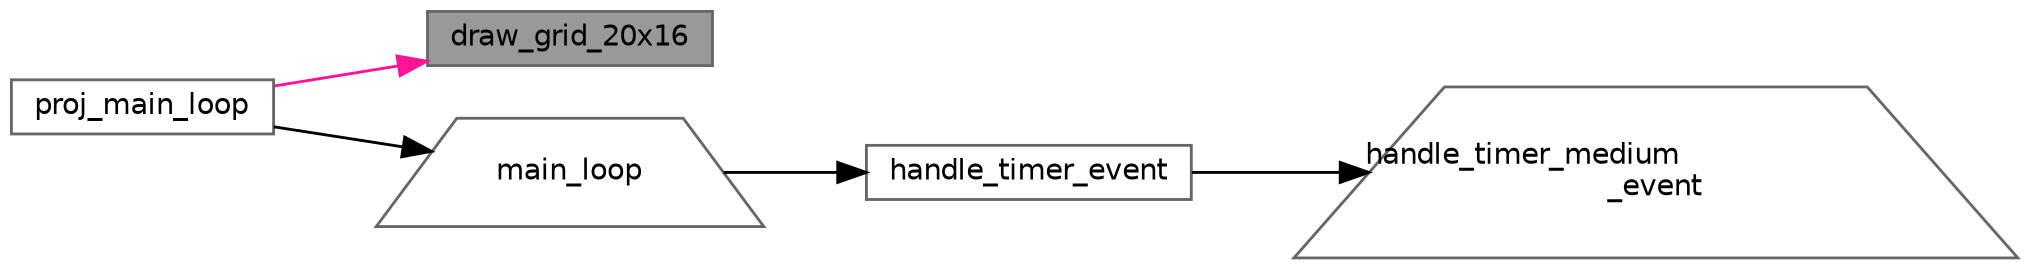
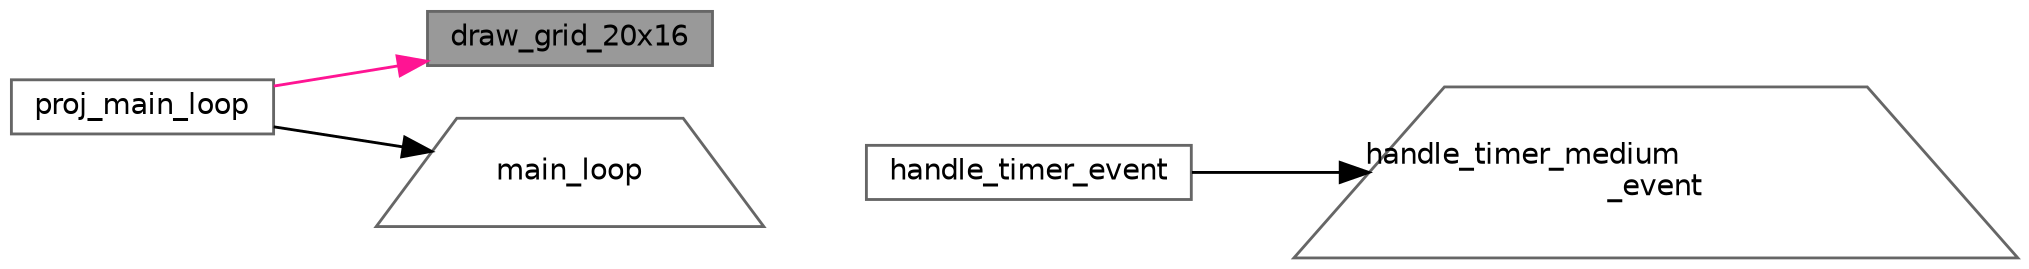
  digraph {
    rankdir=RL
    node [color=grey40 fillcolor=white fontname=Helvetica fontsize=10 shape=box style=filled]
    edge [color=black dir=back fontname=Helvetica fontsize=10 labelfontname=Helvetica labelfontsize=10 style=solid]
    n1 [color=gray40 fillcolor=grey60 fontcolor=black height=0.2 label=draw_grid_20x16 width=0.4]
    n2 [height=0.2 label=proj_main_loop width=0.4]
    n3 [height=0.2 label="handle_timer_medium\l_event" shape=trapezium width=0.4]
    n4 [height=0.2 label=handle_timer_event width=0.4]
    n5 [height=0.2 label=main_loop shape=trapezium width=0.4]
    n1 -> n2 [color=deeppink]
    n3 -> n4
-   n4 -> n5
    n5 -> n2
  }
